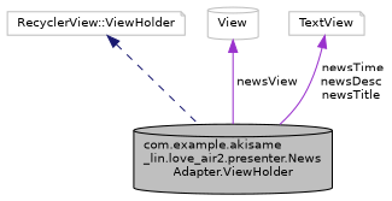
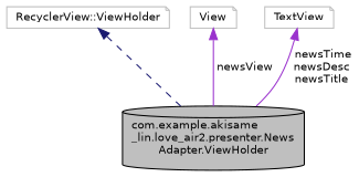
  digraph {
    node [color=grey75 fillcolor=white fontname=Helvetica fontsize=10 shape=cylinder style=filled]
    edge [color=darkorchid3 dir=back fontname=Helvetica fontsize=10 labelfontname=Helvetica labelfontsize=10 style=solid]
    n1 [color=black fillcolor=grey75 fontcolor=black height=0.2 label="com.example.akisame\l_lin.love_air2.presenter.News\lAdapter.ViewHolder" width=0.4]
    n2 [height=0.2 label="RecyclerView::ViewHolder" shape=note width=0.4]
-   n3 [height=0.2 label=View width=0.4]
+   n3 [height=0.2 label=View shape=note width=0.4]
    n4 [height=0.2 label=TextView shape=note width=0.4]
    n2 -> n1 [color=midnightblue style=dashed]
    n3 -> n1 [label=" newsView"]
    n4 -> n1 [label=" newsTime\nnewsDesc\nnewsTitle"]
  }
